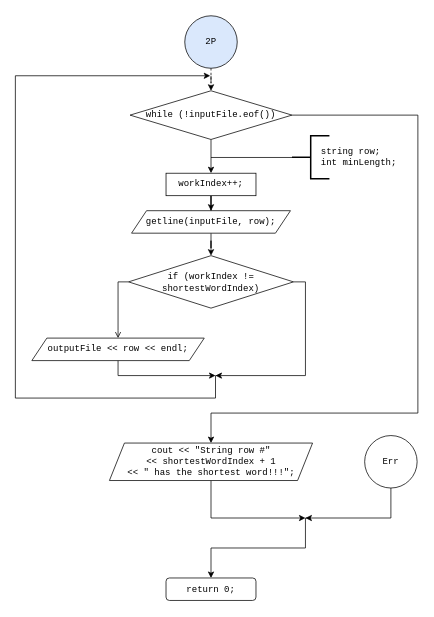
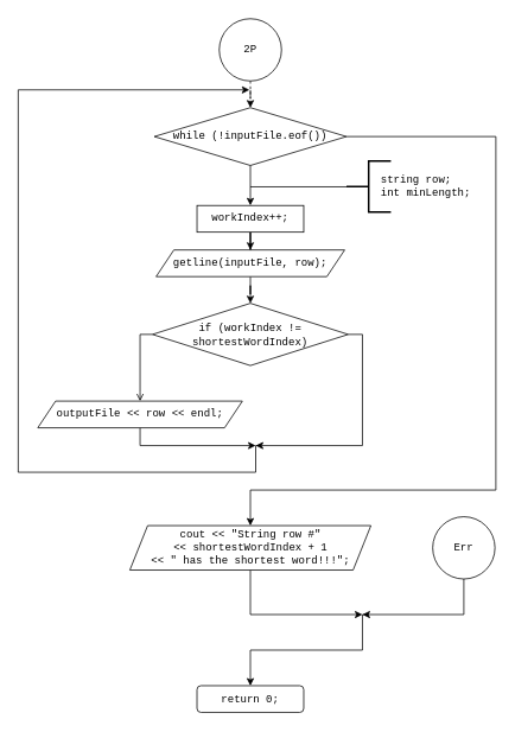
  <mxCell id="0" />
  <mxCell id="1" parent="0" />
  <mxCell id="2" style="edgeStyle=orthogonalEdgeStyle;rounded=0;orthogonalLoop=1;jettySize=auto;html=1;entryX=0.5;entryY=0;entryDx=0;entryDy=0;dashed=1;" edge="1" parent="1" source="3" target="6"><mxGeometry relative="1" as="geometry" /></mxCell>
- <mxCell id="3" value="2P" style="ellipse;whiteSpace=wrap;html=1;aspect=fixed;fontFamily=Courier New;fillColor=#dae8fc;" vertex="1" parent="1"><mxGeometry x="246" y="20" width="70" height="70" as="geometry" /></mxCell>
+ <mxCell id="3" value="2P" style="ellipse;whiteSpace=wrap;html=1;aspect=fixed;fontFamily=Courier New;" vertex="1" parent="1"><mxGeometry x="246" y="20" width="70" height="70" as="geometry" /></mxCell>
  <mxCell id="4" style="edgeStyle=orthogonalEdgeStyle;rounded=0;orthogonalLoop=1;jettySize=auto;html=1;entryX=0.5;entryY=0;entryDx=0;entryDy=0;" edge="1" parent="1" source="6" target="8"><mxGeometry relative="1" as="geometry" /></mxCell>
  <mxCell id="5" style="edgeStyle=orthogonalEdgeStyle;rounded=0;orthogonalLoop=1;jettySize=auto;html=1;entryX=0.5;entryY=0;entryDx=0;entryDy=0;" edge="1" parent="1" source="6" target="21"><mxGeometry relative="1" as="geometry"><mxPoint x="287" y="580" as="targetPoint" /><Array as="points"><mxPoint x="557" y="153" /><mxPoint x="557" y="550" /><mxPoint x="281" y="550" /></Array></mxGeometry></mxCell>
  <mxCell id="6" value="while (!inputFile.eof())" style="rhombus;whiteSpace=wrap;html=1;fontFamily=Courier New;" vertex="1" parent="1"><mxGeometry x="173" y="120" width="216" height="65" as="geometry" /></mxCell>
  <mxCell id="7" style="edgeStyle=orthogonalEdgeStyle;rounded=0;orthogonalLoop=1;jettySize=auto;html=1;entryX=0.5;entryY=0;entryDx=0;entryDy=0;" edge="1" parent="1" source="8" target="10"><mxGeometry relative="1" as="geometry" /></mxCell>
  <mxCell id="8" value="workIndex++;" style="rounded=0;whiteSpace=wrap;html=1;fontFamily=Courier New;" vertex="1" parent="1"><mxGeometry x="221" y="230.01" width="120" height="30" as="geometry" /></mxCell>
  <mxCell id="9" style="edgeStyle=orthogonalEdgeStyle;rounded=0;orthogonalLoop=1;jettySize=auto;html=1;entryX=0.5;entryY=0;entryDx=0;entryDy=0;" edge="1" parent="1" source="10" target="16"><mxGeometry relative="1" as="geometry" /></mxCell>
  <mxCell id="10" value="getline(inputFile, row);" style="shape=parallelogram;perimeter=parallelogramPerimeter;whiteSpace=wrap;html=1;fixedSize=1;fontFamily=Courier New;" vertex="1" parent="1"><mxGeometry x="175" y="280.01" width="212" height="30" as="geometry" /></mxCell>
  <mxCell id="11" value="" style="strokeWidth=2;html=1;shape=mxgraph.flowchart.annotation_2;align=left;labelPosition=right;pointerEvents=1;fontFamily=Courier New;" vertex="1" parent="1"><mxGeometry x="389" y="180" width="50" height="57.5" as="geometry" /></mxCell>
  <mxCell id="12" value="" style="endArrow=none;html=1;fontFamily=Courier New;" edge="1" parent="1"><mxGeometry width="50" height="50" relative="1" as="geometry"><mxPoint x="281" y="209.01" as="sourcePoint" /><mxPoint x="394" y="209.01" as="targetPoint" /></mxGeometry></mxCell>
  <mxCell id="13" value="string row;&lt;br&gt;int minLength;" style="text;html=1;strokeColor=none;fillColor=none;align=left;verticalAlign=middle;whiteSpace=wrap;rounded=0;fontFamily=Courier New;" vertex="1" parent="1"><mxGeometry x="426" y="193.75" width="130" height="30" as="geometry" /></mxCell>
  <mxCell id="14" style="edgeStyle=orthogonalEdgeStyle;rounded=0;orthogonalLoop=1;jettySize=auto;html=1;entryX=0.5;entryY=0;entryDx=0;entryDy=0;endArrow=open;" edge="1" parent="1" source="16" target="18"><mxGeometry relative="1" as="geometry"><Array as="points"><mxPoint x="157" y="375" /><mxPoint x="157" y="440" /></Array></mxGeometry></mxCell>
  <mxCell id="15" style="edgeStyle=orthogonalEdgeStyle;rounded=0;orthogonalLoop=1;jettySize=auto;html=1;" edge="1" parent="1" source="16"><mxGeometry relative="1" as="geometry"><mxPoint x="287" y="500" as="targetPoint" /><Array as="points"><mxPoint x="407" y="375" /><mxPoint x="407" y="500" /></Array></mxGeometry></mxCell>
  <mxCell id="16" value="&lt;font face=&quot;Courier New&quot;&gt;if (workIndex != shortestWordIndex)&lt;/font&gt;" style="rhombus;whiteSpace=wrap;html=1;" vertex="1" parent="1"><mxGeometry x="171" y="340" width="220" height="70" as="geometry" /></mxCell>
  <mxCell id="17" style="edgeStyle=orthogonalEdgeStyle;rounded=0;orthogonalLoop=1;jettySize=auto;html=1;" edge="1" parent="1" source="18"><mxGeometry relative="1" as="geometry"><mxPoint x="287" y="500" as="targetPoint" /><Array as="points"><mxPoint x="157" y="500" /><mxPoint x="287" y="500" /></Array></mxGeometry></mxCell>
  <mxCell id="18" value="outputFile &amp;lt;&amp;lt; row &amp;lt;&amp;lt; endl;" style="shape=parallelogram;perimeter=parallelogramPerimeter;whiteSpace=wrap;html=1;fixedSize=1;fontFamily=Courier New;" vertex="1" parent="1"><mxGeometry x="42" y="450" width="230" height="30" as="geometry" /></mxCell>
  <mxCell id="19" value="" style="endArrow=classic;html=1;edgeStyle=orthogonalEdgeStyle;arcSize=0;" edge="1" parent="1"><mxGeometry width="50" height="50" relative="1" as="geometry"><mxPoint x="290" y="500" as="sourcePoint" /><mxPoint x="280" y="100" as="targetPoint" /><Array as="points"><mxPoint x="287" y="500" /><mxPoint x="287" y="530" /><mxPoint x="20" y="530" /><mxPoint x="20" y="100" /></Array></mxGeometry></mxCell>
  <mxCell id="20" style="edgeStyle=orthogonalEdgeStyle;rounded=0;orthogonalLoop=1;jettySize=auto;html=1;" edge="1" parent="1" source="21"><mxGeometry relative="1" as="geometry"><mxPoint x="407" y="690" as="targetPoint" /><Array as="points"><mxPoint x="281" y="690" /><mxPoint x="407" y="690" /></Array></mxGeometry></mxCell>
  <mxCell id="21" value="cout &amp;lt;&amp;lt; &quot;String row #&quot; &lt;br&gt;&amp;lt;&amp;lt; shortestWordIndex + 1 &lt;br&gt;&amp;lt;&amp;lt; &quot; has the shortest word!!!&quot;;" style="shape=parallelogram;perimeter=parallelogramPerimeter;whiteSpace=wrap;html=1;fixedSize=1;fontFamily=Courier New;" vertex="1" parent="1"><mxGeometry x="145.5" y="590" width="271" height="50" as="geometry" /></mxCell>
  <mxCell id="22" style="edgeStyle=orthogonalEdgeStyle;rounded=0;orthogonalLoop=1;jettySize=auto;html=1;" edge="1" parent="1" source="23"><mxGeometry relative="1" as="geometry"><mxPoint x="407" y="690" as="targetPoint" /><Array as="points"><mxPoint x="521" y="690" /></Array></mxGeometry></mxCell>
  <mxCell id="23" value="Err" style="ellipse;whiteSpace=wrap;html=1;aspect=fixed;fontFamily=Courier New;" vertex="1" parent="1"><mxGeometry x="486" y="580" width="70" height="70" as="geometry" /></mxCell>
  <mxCell id="24" value="" style="endArrow=classic;html=1;edgeStyle=orthogonalEdgeStyle;arcSize=0;" edge="1" parent="1"><mxGeometry width="50" height="50" relative="1" as="geometry"><mxPoint x="411" y="690" as="sourcePoint" /><mxPoint x="281" y="770" as="targetPoint" /><Array as="points"><mxPoint x="407" y="690" /><mxPoint x="407" y="730" /><mxPoint x="281" y="730" /></Array></mxGeometry></mxCell>
  <mxCell id="25" value="&lt;font face=&quot;Courier New&quot;&gt;return 0;&lt;/font&gt;" style="rounded=1;whiteSpace=wrap;html=1;" vertex="1" parent="1"><mxGeometry x="221" y="770" width="120" height="30" as="geometry" /></mxCell>
